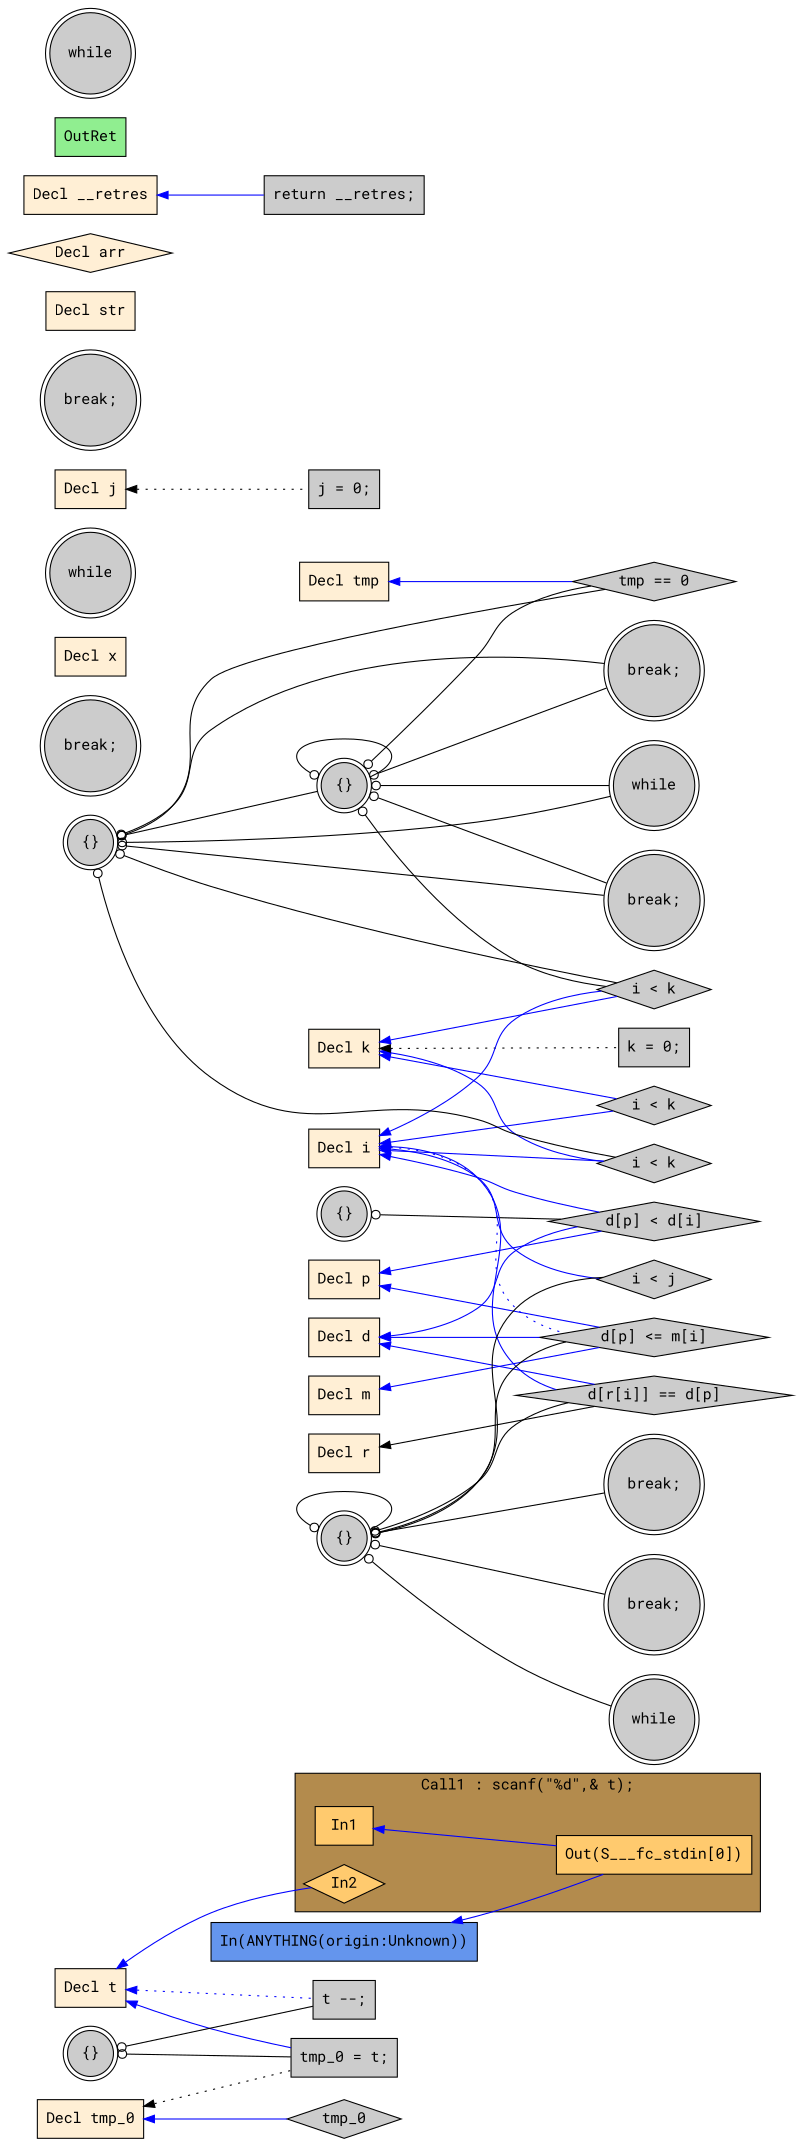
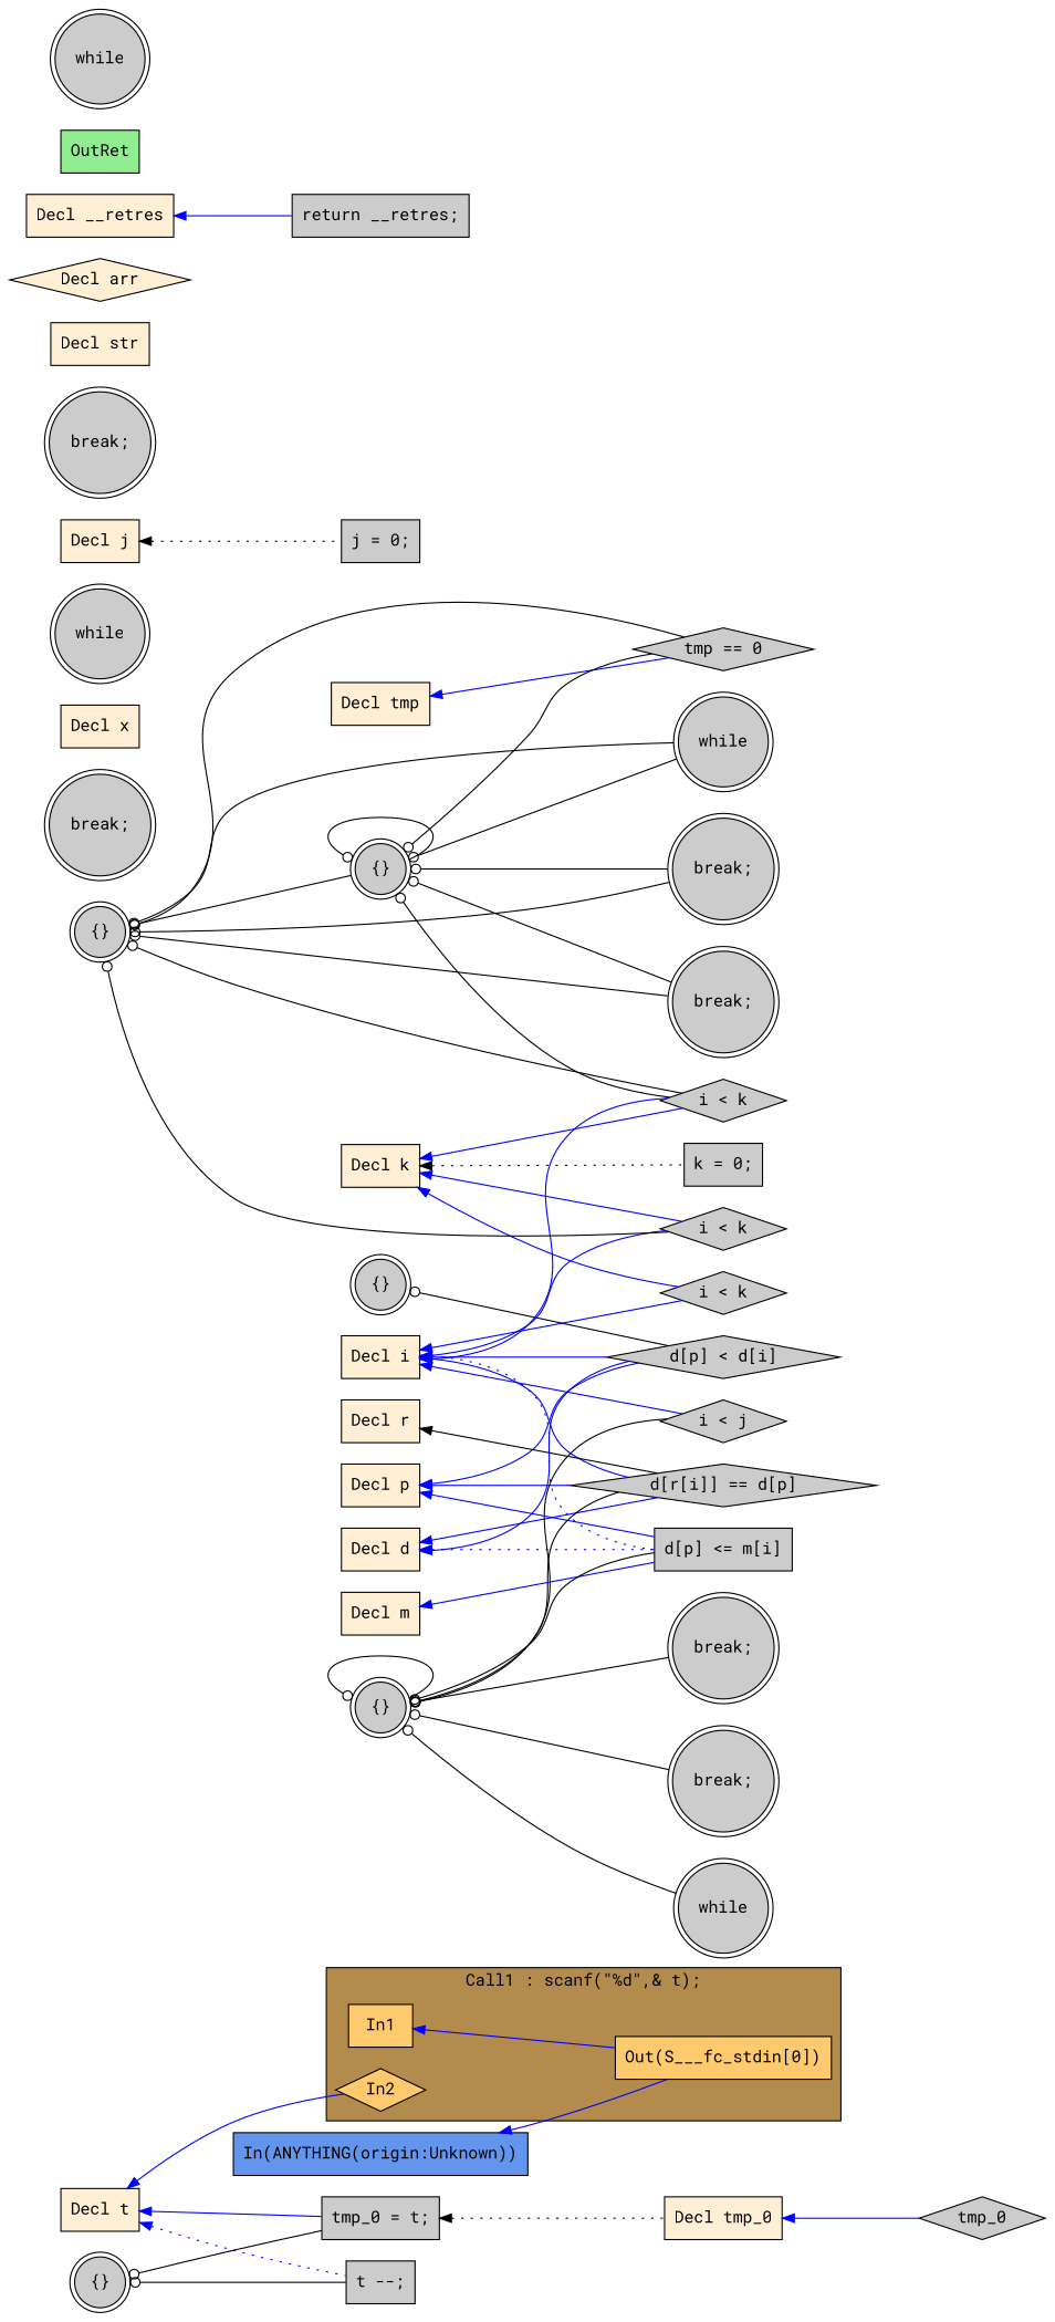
  digraph {
    fontname="Roboto Mono"
    rankdir=LR
    node [fillcolor="#CCCCCC" fontname="Roboto Mono" shape=box style=filled]
    edge [color="#000000" dir=back fontname="Roboto Mono"]
    n1 [fillcolor="#FFCA6E" label=In1]
    n2 [fillcolor="#FFCA6E" label=In2 shape=diamond]
    n3 [fillcolor="#FFCA6E" label="Out(S___fc_stdin[0])"]
    n4 [label="tmp == 0" shape=diamond]
    n5 [label="break;" shape=doublecircle]
    n6 [label="i < k" shape=diamond]
    n7 [fillcolor="#FFEFD5" label="Decl t"]
    n8 [label="tmp_0 = t;"]
    n9 [label="t --;"]
    n10 [label="break;" shape=doublecircle]
    n11 [fillcolor="#FFEFD5" label="Decl x"]
    n12 [label=while shape=doublecircle]
    n13 [fillcolor="#FFEFD5" label="Decl k"]
    n14 [label="i < k" shape=diamond]
    n15 [label="k = 0;"]
    n16 [label="i < k" shape=diamond]
    n17 [fillcolor="#FFEFD5" label="Decl j"]
    n18 [label="j = 0;"]
    n19 [label="i < j" shape=diamond]
    n20 [label="{}" shape=doublecircle]
    n21 [label="d[p] < d[i]" shape=diamond]
    n22 [fillcolor="#FFEFD5" label="Decl i"]
-   n23 [label="d[p] <= m[i]" shape=diamond]
+   n23 [label="d[p] <= m[i]"]
    n24 [label="d[r[i]] == d[p]" shape=diamond]
    n25 [fillcolor="#FFEFD5" label="Decl p"]
    n26 [label="break;" shape=doublecircle]
    n27 [fillcolor="#FFEFD5" label="Decl d"]
    n28 [label=while shape=doublecircle]
    n29 [fillcolor="#FFEFD5" label="Decl m"]
    n30 [fillcolor="#FFEFD5" label="Decl r"]
    n31 [label="{}" shape=doublecircle]
    n32 [label="break;" shape=doublecircle]
    n33 [label="break;" shape=doublecircle]
    n34 [fillcolor="#FFEFD5" label="Decl str"]
    n35 [fillcolor="#FFEFD5" label="Decl arr" shape=diamond]
    n36 [fillcolor="#FFEFD5" label="Decl tmp"]
    n37 [fillcolor="#FFEFD5" label="Decl tmp_0"]
    n38 [label=tmp_0 shape=diamond]
    n39 [fillcolor="#FFEFD5" label="Decl __retres"]
    n40 [label="return __retres;"]
    n41 [fillcolor="#90EE90" label=OutRet]
    n42 [fillcolor="#6495ED" label="In(ANYTHING(origin:Unknown))"]
    n43 [label=while shape=doublecircle]
    n44 [label="{}" shape=doublecircle]
    n45 [label="{}" shape=doublecircle]
    n46 [label=while shape=doublecircle]
    n47 [label="break;" shape=doublecircle]
    n48 [label="{}" shape=doublecircle]
    subgraph cluster_1 {
      fillcolor="#B38B4D"
      label="Call1 : scanf(\"%d\",& t);"
      style=filled
      n1
      n2
      n3
    }
    n1 -> n3 [color="#0000FF"]
    n7 -> n2 [color="#0000FF"]
    n7 -> n8 [color="#0000FF"]
    n7 -> n9 [color="#0000FF" style=dotted]
    n13 -> n6 [color="#0000FF"]
    n13 -> n14 [color="#0000FF"]
    n13 -> n15 [style=dotted]
    n13 -> n16 [color="#0000FF"]
    n17 -> n18 [style=dotted]
    n20 -> n21 [arrowtail=odot]
    n22 -> n6 [color="#0000FF"]
    n22 -> n14 [color="#0000FF"]
    n22 -> n16 [color="#0000FF"]
    n22 -> n19 [color="#0000FF"]
    n22 -> n21 [color="#0000FF"]
    n22 -> n23 [color="#0000FF" style=dotted]
    n22 -> n24 [color="#0000FF"]
    n25 -> n21 [color="#0000FF"]
    n25 -> n23 [color="#0000FF"]
+   n25 -> n24 [color="#0000FF"]
    n27 -> n21 [color="#0000FF"]
-   n27 -> n23 [color="#0000FF"]
+   n27 -> n23 [color="#0000FF" style=dotted]
    n27 -> n24 [color="#0000FF"]
    n29 -> n23 [color="#0000FF"]
    n30 -> n24
    n31 -> n19 [arrowtail=odot]
    n31 -> n23 [arrowtail=odot]
    n31 -> n24 [arrowtail=odot]
    n31 -> n28 [arrowtail=odot]
    n31 -> n31 [arrowtail=odot]
    n31 -> n32 [arrowtail=odot]
    n31 -> n33 [arrowtail=odot]
    n36 -> n4 [color="#0000FF"]
-   n37 -> n8 [style=dotted]
+   n8 -> n37 [style=dotted]
    n37 -> n38 [color="#0000FF"]
    n39 -> n40 [color="#0000FF"]
    n42 -> n3 [color="#0000FF"]
    n44 -> n8 [arrowtail=odot]
    n44 -> n9 [arrowtail=odot]
    n45 -> n4 [arrowtail=odot]
    n45 -> n5 [arrowtail=odot]
    n45 -> n6 [arrowtail=odot]
    n45 -> n16 [arrowtail=odot]
    n45 -> n46 [arrowtail=odot]
    n45 -> n47 [arrowtail=odot]
    n45 -> n48 [arrowtail=odot]
    n48 -> n4 [arrowtail=odot]
    n48 -> n5 [arrowtail=odot]
    n48 -> n16 [arrowtail=odot]
    n48 -> n46 [arrowtail=odot]
    n48 -> n47 [arrowtail=odot]
    n48 -> n48 [arrowtail=odot]
  }
